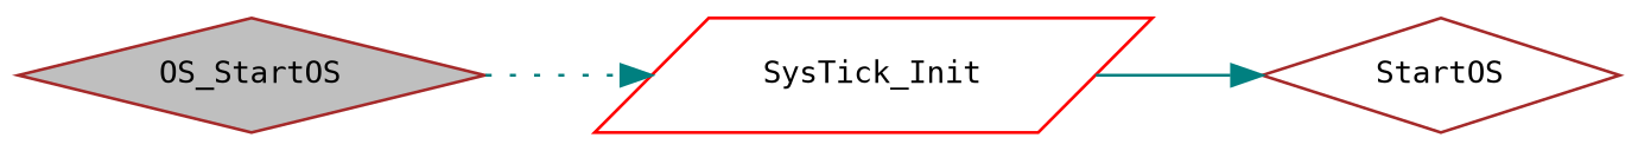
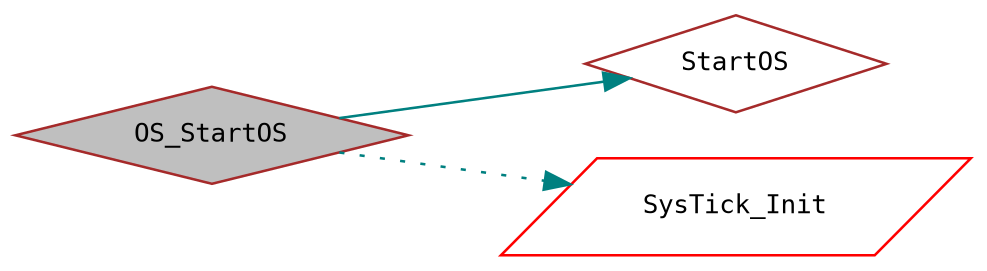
  digraph {
    fontname="DejaVu Sans Mono"
    rankdir=LR
    node [color=brown fillcolor=white fontname="DejaVu Sans Mono" fontsize=10 shape=diamond style=filled]
    edge [color=teal fontname="DejaVu Sans Mono" fontsize=10 labelfontname=Helvetica labelfontsize=10]
    n1 [fillcolor=grey75 fontcolor=black height=0.2 label=OS_StartOS width=0.4]
    n2 [height=0.2 label=StartOS width=0.4]
    n3 [color=red height=0.2 label=SysTick_Init shape=parallelogram width=0.4]
-   n3 -> n2 [style=solid]
+   n1 -> n2 [style=solid]
    n1 -> n3 [style=dotted]
  }
